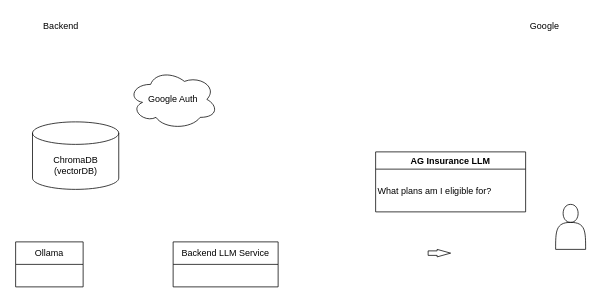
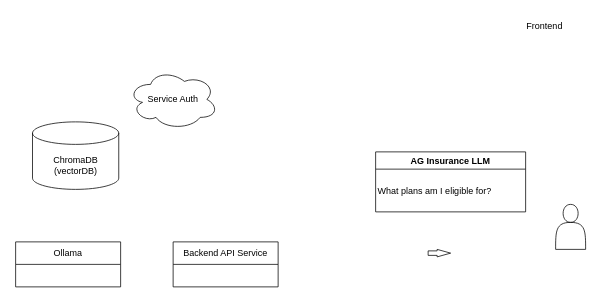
  <mxCell id="0" />
  <mxCell id="1" parent="0" />
- <mxCell id="2" value="Backend" style="text;html=1;align=center;verticalAlign=middle;resizable=0;points=[];autosize=1;strokeColor=none;fillColor=none;" vertex="1" parent="1"><mxGeometry x="45" y="20" width="70" height="30" as="geometry" /></mxCell>
- <mxCell id="3" value="Google" style="text;html=1;align=center;verticalAlign=middle;resizable=0;points=[];autosize=1;strokeColor=none;fillColor=none;" vertex="1" parent="1"><mxGeometry x="690" y="20" width="70" height="30" as="geometry" /></mxCell>
+ <mxCell id="3" value="Frontend" style="text;html=1;align=center;verticalAlign=middle;resizable=0;points=[];autosize=1;strokeColor=none;fillColor=none;" vertex="1" parent="1"><mxGeometry x="690" y="20" width="70" height="30" as="geometry" /></mxCell>
  <mxCell id="4" value="ChromaDB&lt;br&gt;(vectorDB)" style="shape=cylinder3;whiteSpace=wrap;html=1;boundedLbl=1;backgroundOutline=1;size=15;" vertex="1" parent="1"><mxGeometry x="42.5" y="162" width="115" height="90" as="geometry" /></mxCell>
- <mxCell id="5" value="Backend LLM Service" style="swimlane;fontStyle=0;childLayout=stackLayout;horizontal=1;startSize=30;horizontalStack=0;resizeParent=1;resizeParentMax=0;resizeLast=0;collapsible=1;marginBottom=0;whiteSpace=wrap;html=1;" vertex="1" parent="1"><mxGeometry x="230" y="322" width="140" height="60" as="geometry" /></mxCell>
- <mxCell id="6" value="Google Auth" style="ellipse;shape=cloud;whiteSpace=wrap;html=1;" vertex="1" parent="1"><mxGeometry x="170" y="92" width="120" height="80" as="geometry" /></mxCell>
- <mxCell id="7" value="Ollama" style="swimlane;fontStyle=0;childLayout=stackLayout;horizontal=1;startSize=30;horizontalStack=0;resizeParent=1;resizeParentMax=0;resizeLast=0;collapsible=1;marginBottom=0;whiteSpace=wrap;html=1;" vertex="1" parent="1"><mxGeometry x="20" y="322" width="90" height="60" as="geometry" /></mxCell>
+ <mxCell id="5" value="Backend API Service" style="swimlane;fontStyle=0;childLayout=stackLayout;horizontal=1;startSize=30;horizontalStack=0;resizeParent=1;resizeParentMax=0;resizeLast=0;collapsible=1;marginBottom=0;whiteSpace=wrap;html=1;" vertex="1" parent="1"><mxGeometry x="230" y="322" width="140" height="60" as="geometry" /></mxCell>
+ <mxCell id="6" value="Service Auth" style="ellipse;shape=cloud;whiteSpace=wrap;html=1;" vertex="1" parent="1"><mxGeometry x="170" y="92" width="120" height="80" as="geometry" /></mxCell>
+ <mxCell id="7" value="Ollama" style="swimlane;fontStyle=0;childLayout=stackLayout;horizontal=1;startSize=30;horizontalStack=0;resizeParent=1;resizeParentMax=0;resizeLast=0;collapsible=1;marginBottom=0;whiteSpace=wrap;html=1;" vertex="1" parent="1"><mxGeometry x="20" y="322" width="140" height="60" as="geometry" /></mxCell>
  <mxCell id="8" value="" style="shape=actor;whiteSpace=wrap;html=1;" vertex="1" parent="1"><mxGeometry x="740" y="272" width="40" height="60" as="geometry" /></mxCell>
  <mxCell id="9" value="AG Insurance LLM" style="swimlane;" vertex="1" parent="1"><mxGeometry x="500" y="202" width="200" height="80" as="geometry" /></mxCell>
  <mxCell id="10" value="What plans am I eligible for?&amp;nbsp;" style="text;html=1;align=center;verticalAlign=middle;resizable=0;points=[];autosize=1;strokeColor=none;fillColor=none;" vertex="1" parent="9"><mxGeometry x="-10" y="38" width="180" height="30" as="geometry" /></mxCell>
  <mxCell id="11" value="" style="html=1;shadow=0;dashed=0;align=center;verticalAlign=middle;shape=mxgraph.arrows2.arrow;dy=0.4;dx=18;notch=0;" vertex="1" parent="1"><mxGeometry x="570" y="332" width="30" height="10" as="geometry" /></mxCell>
